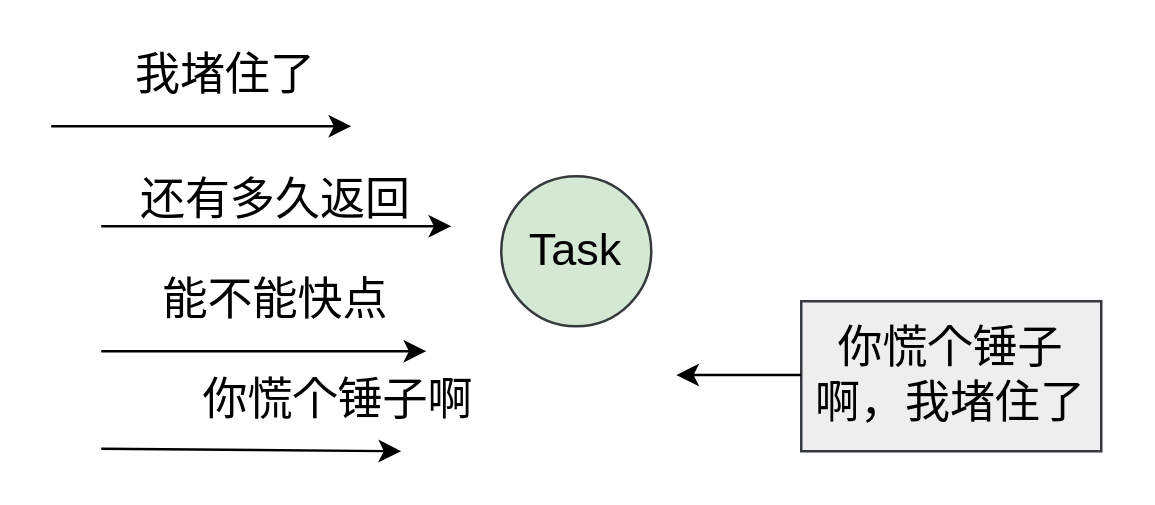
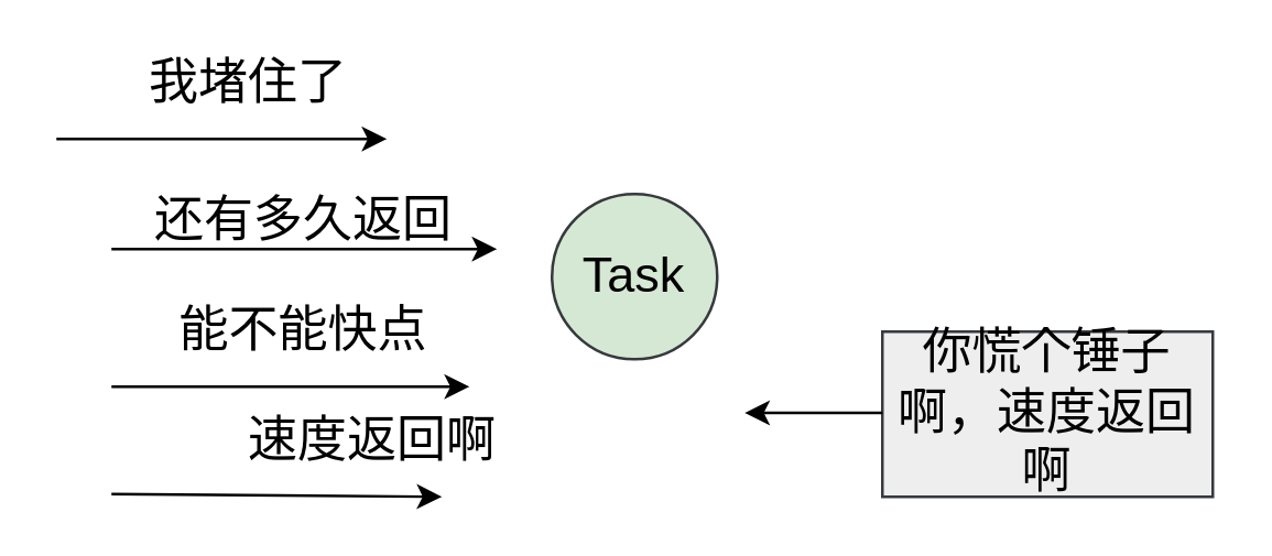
  <mxCell id="0" />
  <mxCell id="1" parent="0" />
  <mxCell id="2" value="" style="endArrow=classic;html=1;fontSize=18;" edge="1" parent="1"><mxGeometry width="50" height="50" relative="1" as="geometry"><mxPoint x="20" y="50" as="sourcePoint" /><mxPoint x="140" y="50" as="targetPoint" /></mxGeometry></mxCell>
  <mxCell id="3" value="Task" style="ellipse;whiteSpace=wrap;html=1;aspect=fixed;fillColor=#d5e8d4;strokeColor=#36393d;fontSize=18;" vertex="1" parent="1"><mxGeometry x="200" y="70" width="60" height="60" as="geometry" /></mxCell>
  <mxCell id="4" value="" style="endArrow=classic;html=1;fontSize=18;" edge="1" parent="1"><mxGeometry width="50" height="50" relative="1" as="geometry"><mxPoint x="40" y="90" as="sourcePoint" /><mxPoint x="180" y="90" as="targetPoint" /></mxGeometry></mxCell>
  <mxCell id="5" value="" style="endArrow=classic;html=1;fontSize=18;" edge="1" parent="1"><mxGeometry width="50" height="50" relative="1" as="geometry"><mxPoint x="40" y="140" as="sourcePoint" /><mxPoint x="170" y="140" as="targetPoint" /></mxGeometry></mxCell>
  <mxCell id="6" value="" style="endArrow=classic;html=1;fontSize=18;" edge="1" parent="1"><mxGeometry width="50" height="50" relative="1" as="geometry"><mxPoint x="40" y="179" as="sourcePoint" /><mxPoint x="160" y="180" as="targetPoint" /></mxGeometry></mxCell>
  <mxCell id="7" value="我堵住了" style="text;html=1;strokeColor=none;fillColor=none;align=center;verticalAlign=middle;whiteSpace=wrap;rounded=0;fontSize=18;" vertex="1" parent="1"><mxGeometry x="50" y="20" width="80" height="20" as="geometry" /></mxCell>
  <mxCell id="8" value="还有多久返回" style="text;html=1;strokeColor=none;fillColor=none;align=center;verticalAlign=middle;whiteSpace=wrap;rounded=0;fontSize=18;" vertex="1" parent="1"><mxGeometry x="50" y="70" width="120" height="20" as="geometry" /></mxCell>
  <mxCell id="9" value="能不能快点" style="text;html=1;strokeColor=none;fillColor=none;align=center;verticalAlign=middle;whiteSpace=wrap;rounded=0;fontSize=18;" vertex="1" parent="1"><mxGeometry x="60" y="110" width="100" height="20" as="geometry" /></mxCell>
- <mxCell id="10" value="你慌个锤子啊" style="text;html=1;strokeColor=none;fillColor=none;align=center;verticalAlign=middle;whiteSpace=wrap;rounded=0;fontSize=18;" vertex="1" parent="1"><mxGeometry x="60" y="150" width="150" height="20" as="geometry" /></mxCell>
- <mxCell id="11" value="你慌个锤子啊，我堵住了" style="rounded=0;whiteSpace=wrap;html=1;fillColor=#eeeeee;strokeColor=#36393d;fontSize=18;" vertex="1" parent="1"><mxGeometry x="320" y="120" width="120" height="60" as="geometry" /></mxCell>
+ <mxCell id="10" value="速度返回啊" style="text;html=1;strokeColor=none;fillColor=none;align=center;verticalAlign=middle;whiteSpace=wrap;rounded=0;fontSize=18;" vertex="1" parent="1"><mxGeometry x="60" y="150" width="150" height="20" as="geometry" /></mxCell>
+ <mxCell id="11" value="你慌个锤子啊，速度返回啊" style="rounded=0;whiteSpace=wrap;html=1;fillColor=#eeeeee;strokeColor=#36393d;fontSize=18;" vertex="1" parent="1"><mxGeometry x="320" y="120" width="120" height="60" as="geometry" /></mxCell>
  <mxCell id="12" value="" style="endArrow=classic;html=1;fontSize=18;" edge="1" parent="1"><mxGeometry width="50" height="50" relative="1" as="geometry"><mxPoint x="320" y="149.5" as="sourcePoint" /><mxPoint x="270" y="149.5" as="targetPoint" /></mxGeometry></mxCell>
